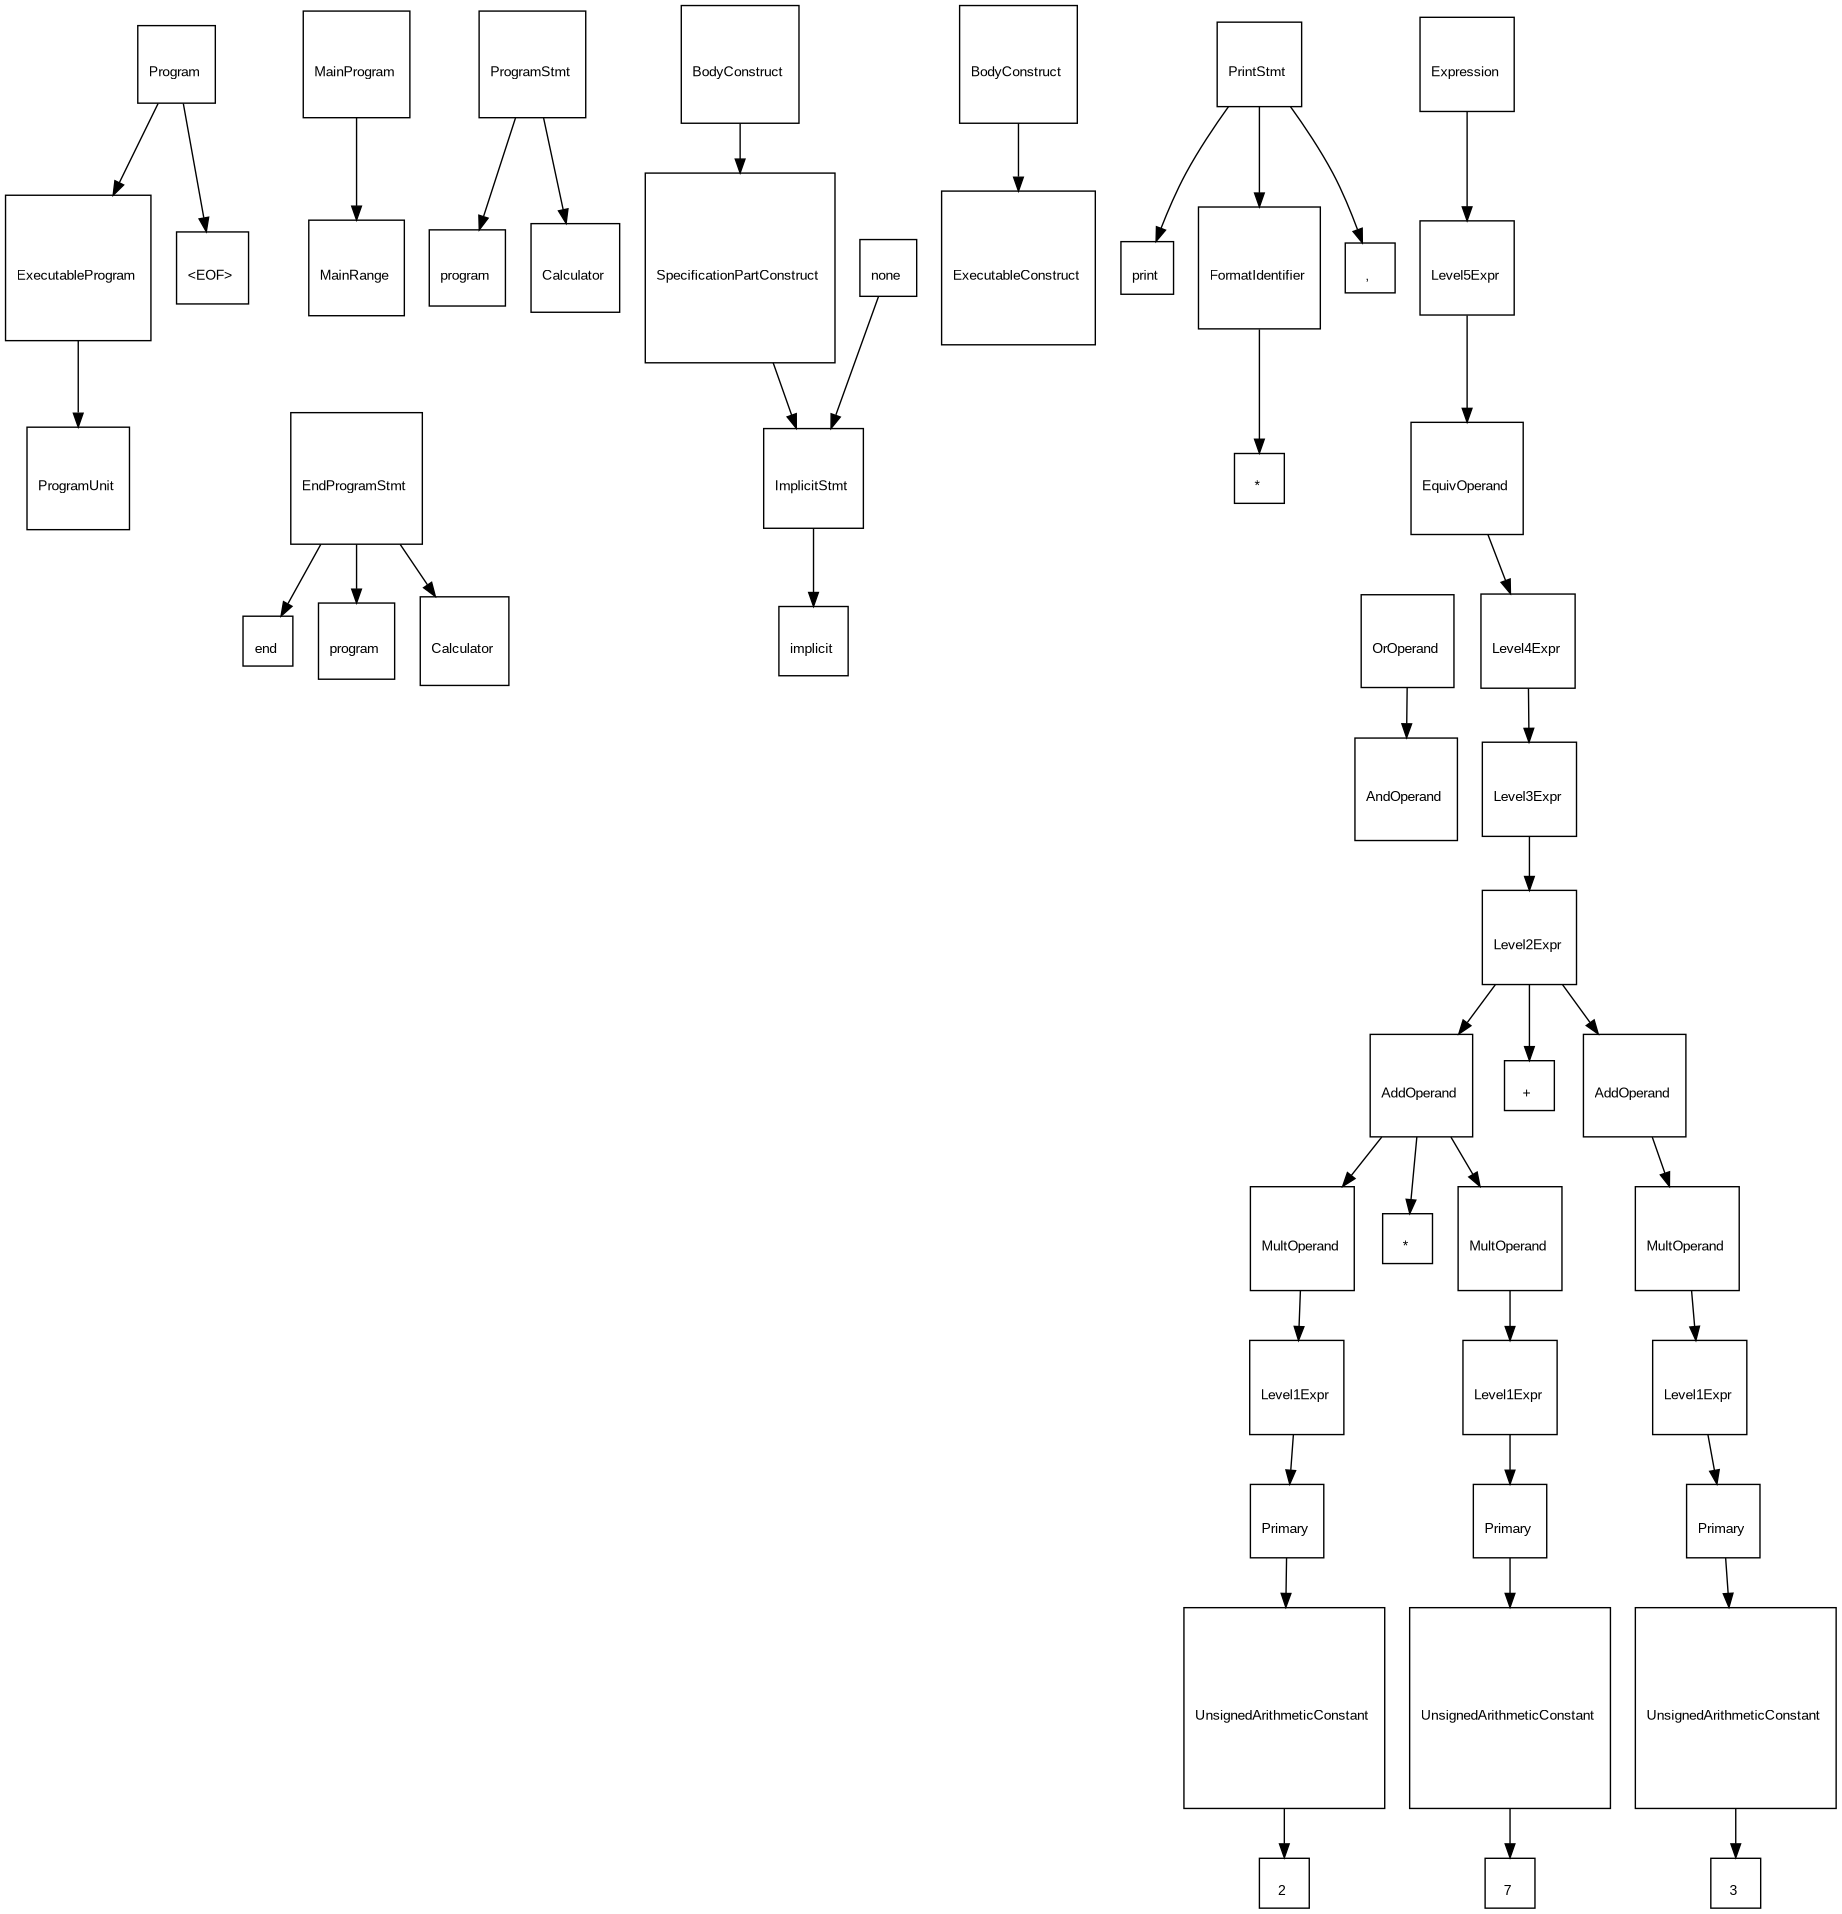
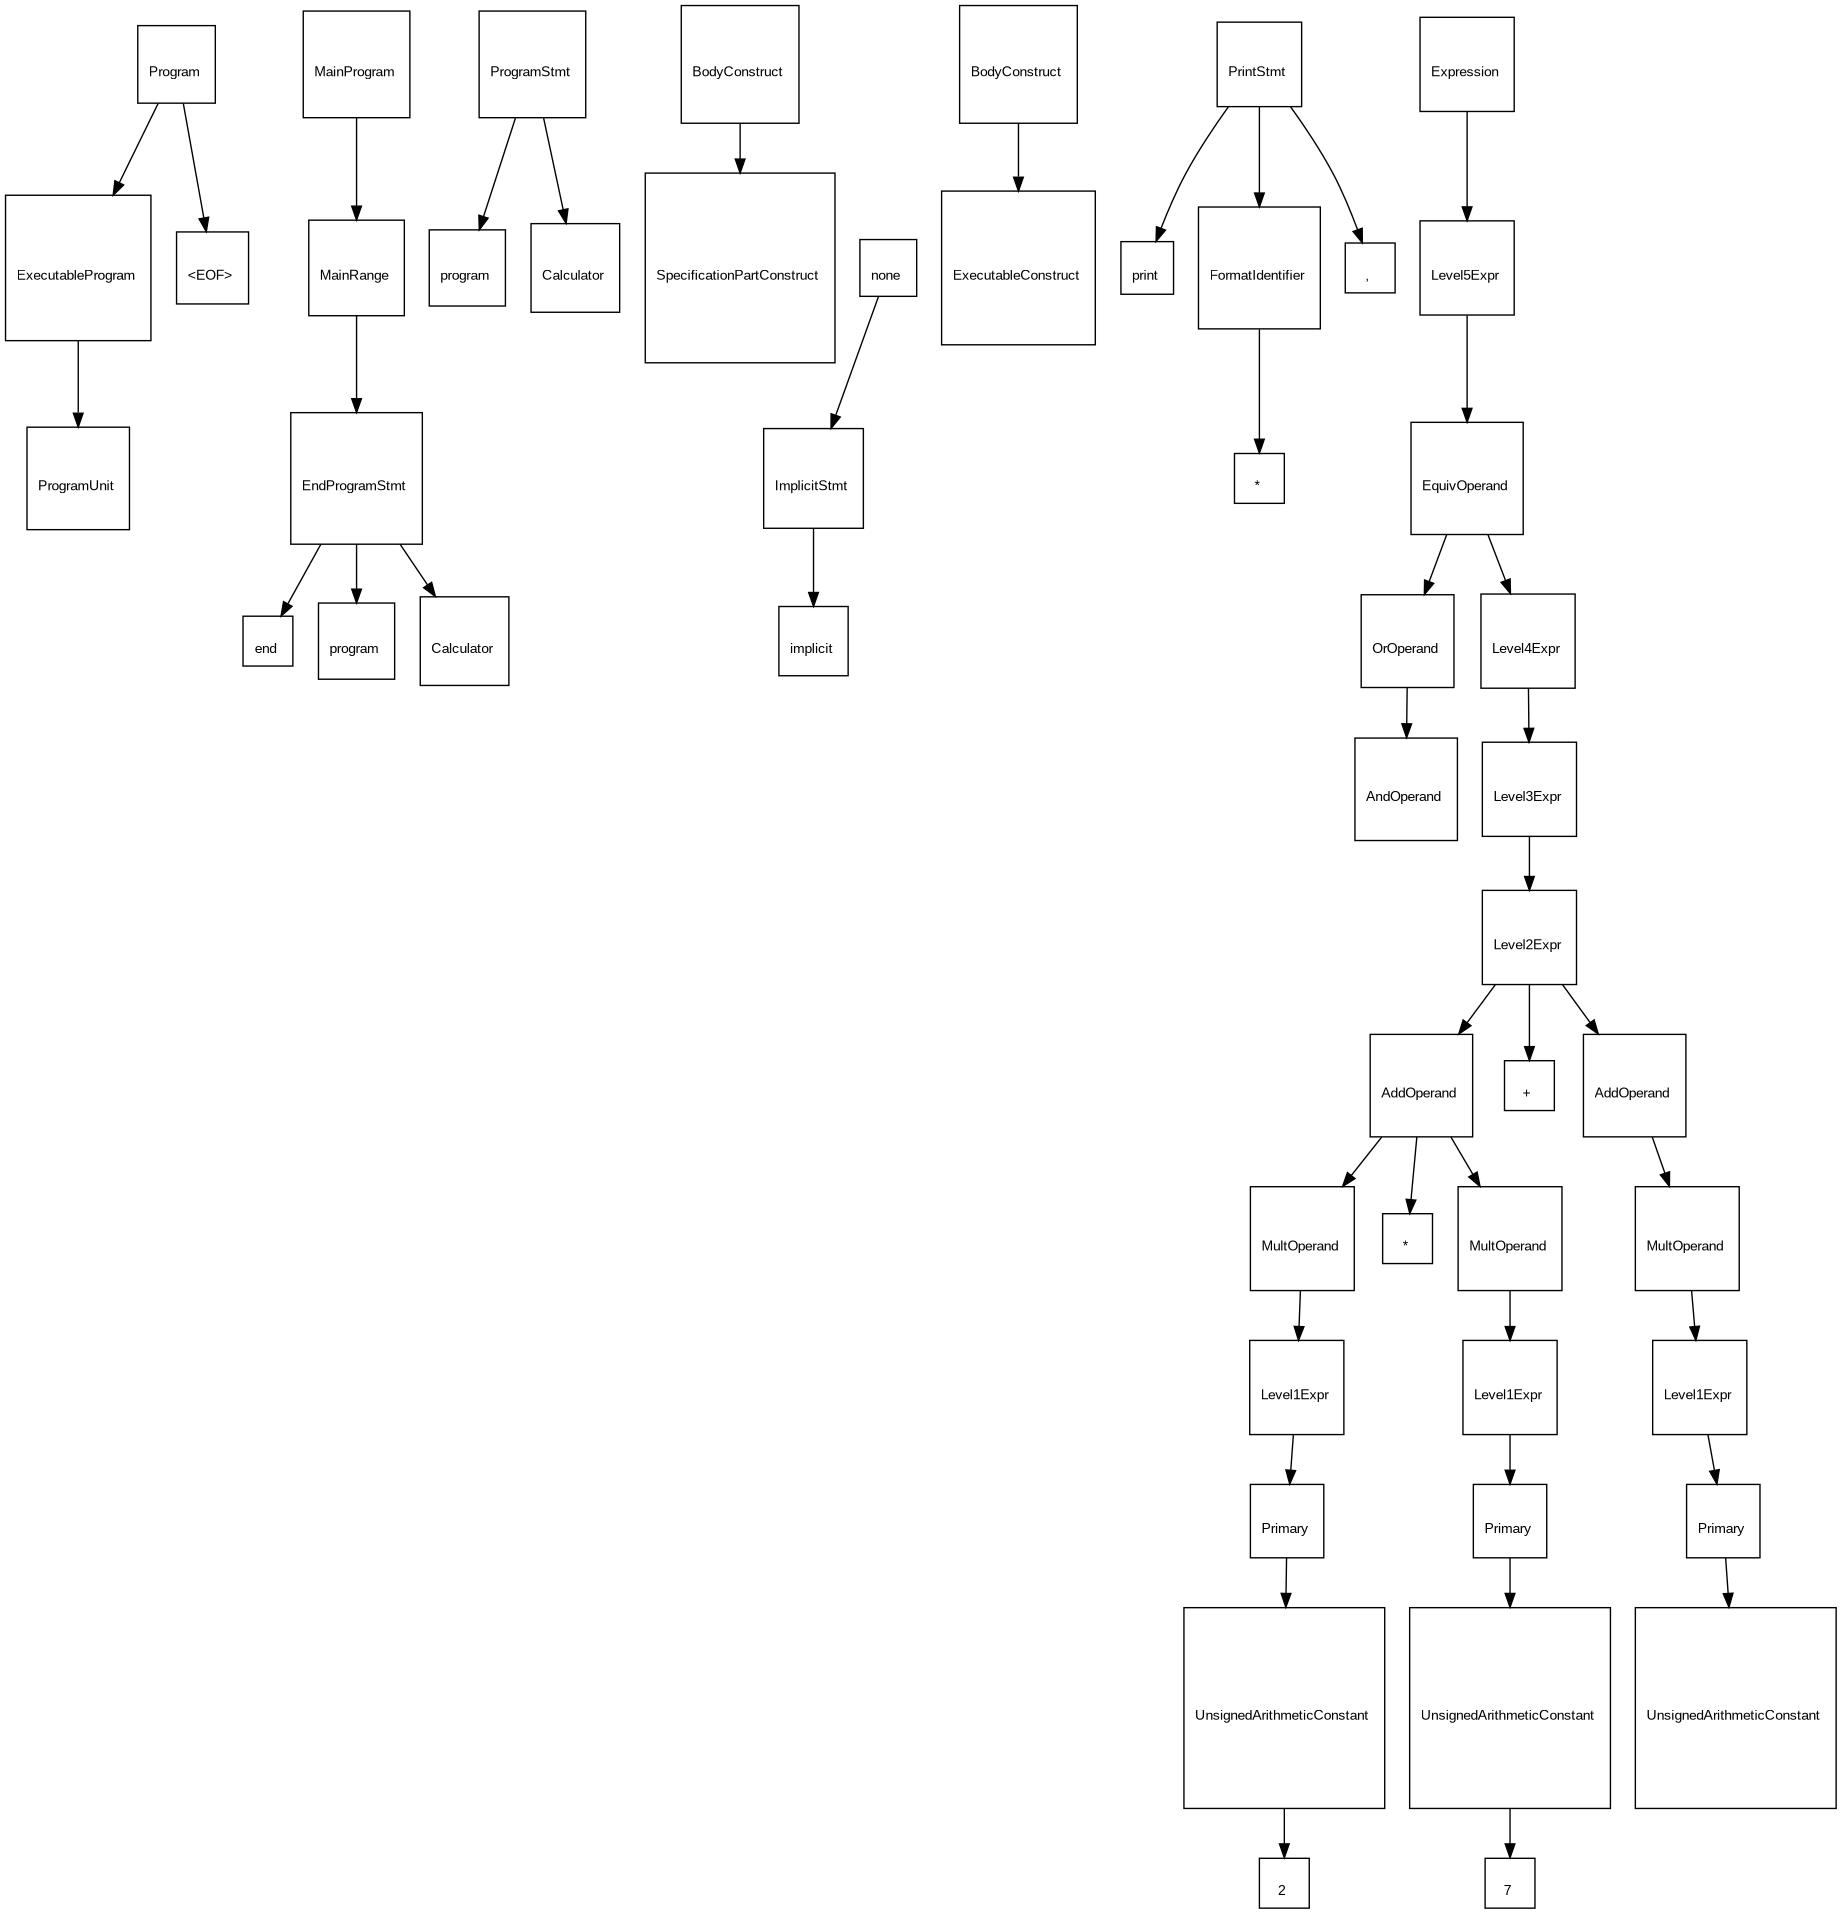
  digraph {
    fontname="Liberation Sans"
    node [fontname="Liberation Sans" fontsize=10 shape=square]
    edge [fontname="Liberation Sans"]
    n1 [label="\lProgram \n"]
    n2 [label="\lExecutableProgram \n"]
    n3 [label="\l&lt;EOF&gt; \n"]
    n4 [label="\lProgramUnit \n"]
    n5 [label="\lMainProgram \n"]
    n6 [label="\lMainRange \n"]
    n7 [label="\lProgramStmt \n"]
    n8 [label="\lprogram \n"]
    n9 [label="\lCalculator \n"]
    n10 [label="\lEndProgramStmt \n"]
    n11 [label="\lend \n"]
    n12 [label="\lprogram \n"]
    n13 [label="\lCalculator \n"]
    n14 [label="\lBodyConstruct \n"]
    n15 [label="\lSpecificationPartConstruct \n"]
    n16 [label="\lBodyConstruct \n"]
    n17 [label="\lExecutableConstruct \n"]
    n18 [label="\lImplicitStmt \n"]
    n19 [label="\limplicit \n"]
    n20 [label="\lnone \n"]
    n21 [label="\lPrintStmt \n"]
    n22 [label="\lprint \n"]
    n23 [label="\lFormatIdentifier \n"]
    n24 [label="\l, \n"]
    n25 [label="\l* \n"]
    n26 [label="\lExpression \n"]
    n27 [label="\lLevel5Expr \n"]
    n28 [label="\lEquivOperand \n"]
    n29 [label="\lOrOperand \n"]
    n30 [label="\lLevel4Expr \n"]
    n31 [label="\lAndOperand \n"]
    n32 [label="\lLevel3Expr \n"]
    n33 [label="\lLevel2Expr \n"]
    n34 [label="\lAddOperand \n"]
    n35 [label="\l+ \n"]
    n36 [label="\lAddOperand \n"]
    n37 [label="\lMultOperand \n"]
    n38 [label="\l* \n"]
    n39 [label="\lMultOperand \n"]
    n40 [label="\lMultOperand \n"]
    n41 [label="\lLevel1Expr \n"]
    n42 [label="\lLevel1Expr \n"]
    n43 [label="\lPrimary \n"]
    n44 [label="\lUnsignedArithmeticConstant \n"]
    n45 [label="\l2 \n"]
    n46 [label="\lPrimary \n"]
    n47 [label="\lUnsignedArithmeticConstant \n"]
    n48 [label="\l7 \n"]
    n49 [label="\lLevel1Expr \n"]
    n50 [label="\lPrimary \n"]
    n51 [label="\lUnsignedArithmeticConstant \n"]
-   n52 [label="\l3 \n"]
    n1 -> n2
    n1 -> n3
    n2 -> n4
    n5 -> n6
+   n6 -> n10
    n7 -> n8
    n7 -> n9
    n10 -> n11
    n10 -> n12
    n10 -> n13
    n14 -> n15
-   n15 -> n18
    n16 -> n17
    n18 -> n19
    n20 -> n18
    n21 -> n22
    n21 -> n23
    n21 -> n24
    n23 -> n25
    n26 -> n27
    n27 -> n28
+   n28 -> n29
    n28 -> n30
    n29 -> n31
    n30 -> n32
    n32 -> n33
    n33 -> n34
    n33 -> n35
    n33 -> n36
    n34 -> n37
    n34 -> n38
    n34 -> n39
    n36 -> n40
    n37 -> n41
    n39 -> n42
    n40 -> n49
    n41 -> n43
    n42 -> n46
    n43 -> n44
    n44 -> n45
    n46 -> n47
    n47 -> n48
    n49 -> n50
    n50 -> n51
-   n51 -> n52
  }
